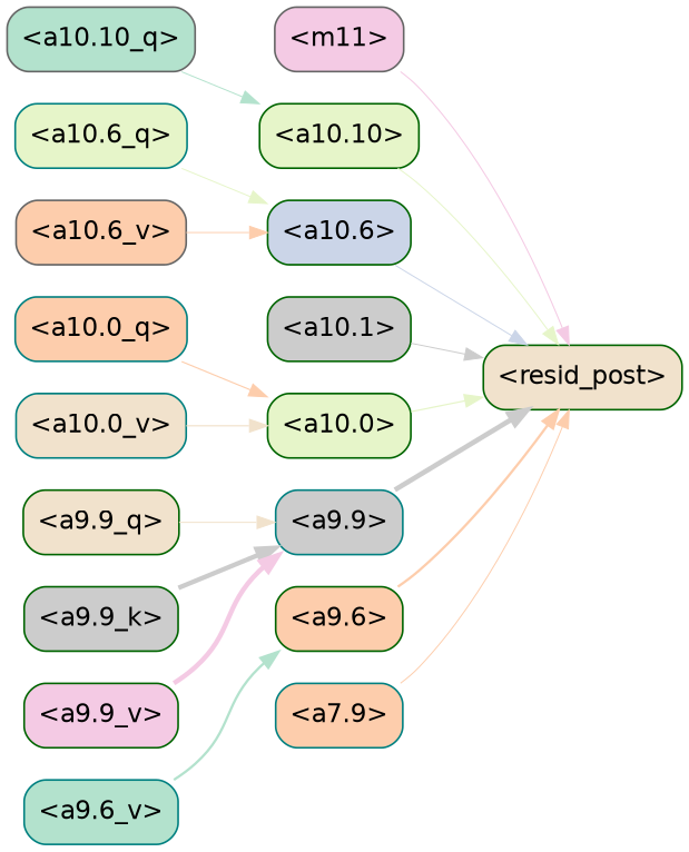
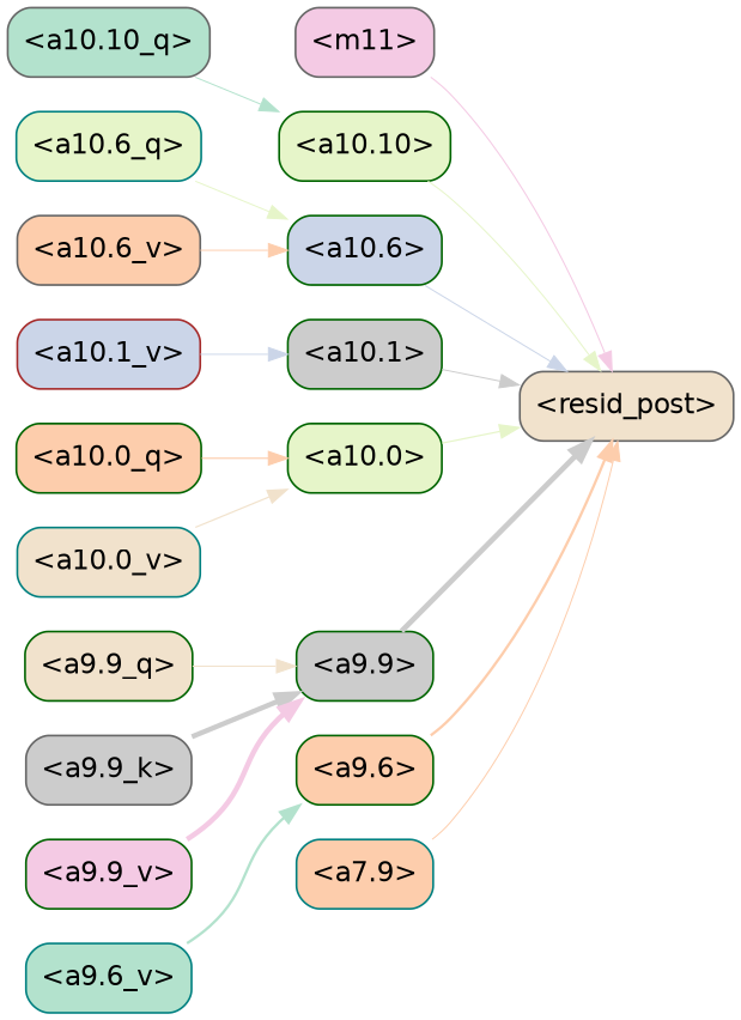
  strict digraph {
    rankdir=LR
    splines=true
    node [color=darkgreen fillcolor="#fdcdac" fontname=Helvetica shape=box style="filled, rounded"]
    edge [color="#fdcdac" penwidth=0.6]
    "<m11>" [color=gray40 fillcolor="#f4cae4"]
-   "<resid_post>" [fillcolor="#f1e2cc"]
+   "<resid_post>" [color=gray40 fillcolor="#f1e2cc"]
    "<a10.10>" [fillcolor="#e6f5c9"]
    "<a10.6>" [fillcolor="#cbd5e8"]
    "<a10.1>" [fillcolor="#cccccc"]
    "<a10.0>" [fillcolor="#e6f5c9"]
-   "<a9.9>" [color=teal fillcolor="#cccccc"]
+   "<a9.9>" [fillcolor="#cccccc"]
    "<a9.6>"
    "<a7.9>" [color=teal]
    "<a10.10_q>" [color=gray40 fillcolor="#b3e2cd"]
    "<a10.6_q>" [color=teal fillcolor="#e6f5c9"]
-   "<a10.0_q>" [color=teal]
+   "<a10.0_q>"
    "<a10.6_v>" [color=gray40]
+   "<a10.1_v>" [color=brown fillcolor="#cbd5e8"]
    "<a10.0_v>" [color=teal fillcolor="#f1e2cc"]
    "<a9.9_q>" [fillcolor="#f1e2cc"]
-   "<a9.9_k>" [fillcolor="#cccccc"]
+   "<a9.9_k>" [color=gray40 fillcolor="#cccccc"]
    "<a9.9_v>" [fillcolor="#f4cae4"]
    "<a9.6_v>" [color=teal fillcolor="#b3e2cd"]
    "<m11>" -> "<resid_post>" [color="#f4cae4" penwidth=0.6392734050750732]
    "<a10.10>" -> "<resid_post>" [color="#e6f5c9"]
    "<a10.6>" -> "<resid_post>" [color="#cbd5e8"]
    "<a10.1>" -> "<resid_post>" [color="#cccccc"]
    "<a10.0>" -> "<resid_post>" [color="#e6f5c9" penwidth=0.7430362701416016]
    "<a9.9>" -> "<resid_post>" [color="#cccccc" penwidth=2.7972054481506348]
    "<a9.6>" -> "<resid_post>" [penwidth=1.394308090209961]
    "<a7.9>" -> "<resid_post>"
    "<a10.10_q>" -> "<a10.10>" [color="#b3e2cd"]
    "<a10.6_q>" -> "<a10.6>" [color="#e6f5c9"]
    "<a10.0_q>" -> "<a10.0>" [penwidth=0.6952221393585205]
    "<a10.6_v>" -> "<a10.6>"
+   "<a10.1_v>" -> "<a10.1>" [color="#cbd5e8"]
    "<a10.0_v>" -> "<a10.0>" [color="#f1e2cc" penwidth=0.7329092025756836]
    "<a9.9_q>" -> "<a9.9>" [color="#f1e2cc"]
    "<a9.9_k>" -> "<a9.9>" [color="#cccccc" penwidth=2.6358556896448135]
    "<a9.9_v>" -> "<a9.9>" [color="#f4cae4" penwidth=2.715490236878395]
    "<a9.6_v>" -> "<a9.6>" [color="#b3e2cd" penwidth=1.3954099416732788]
  }
